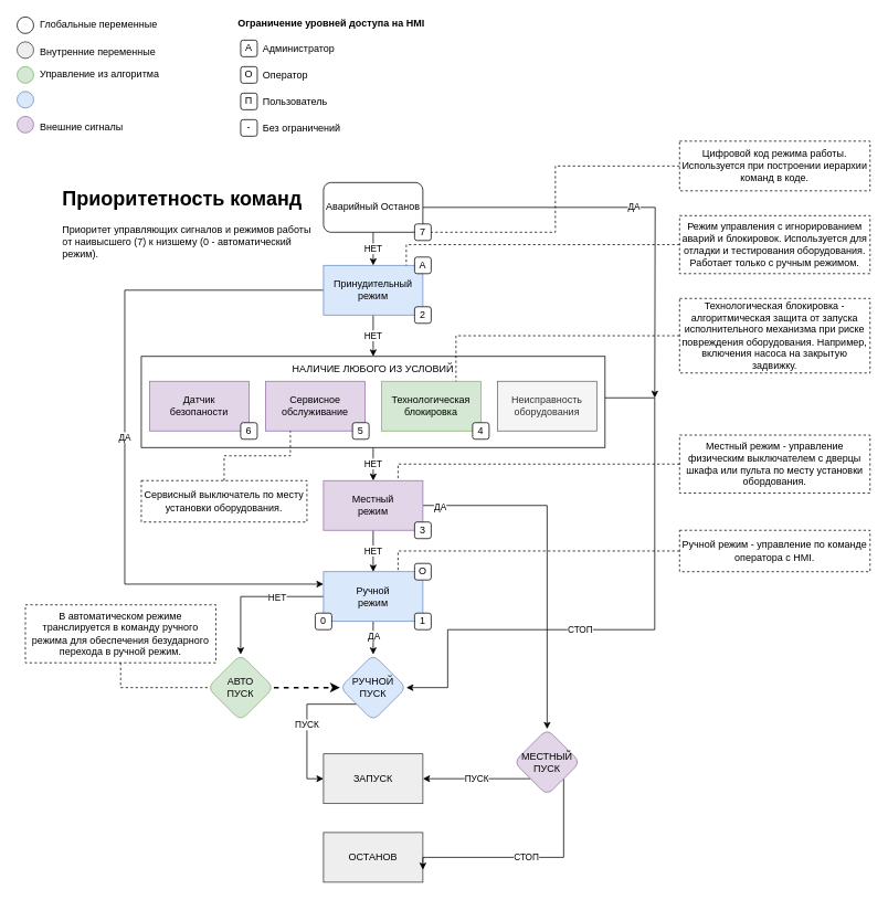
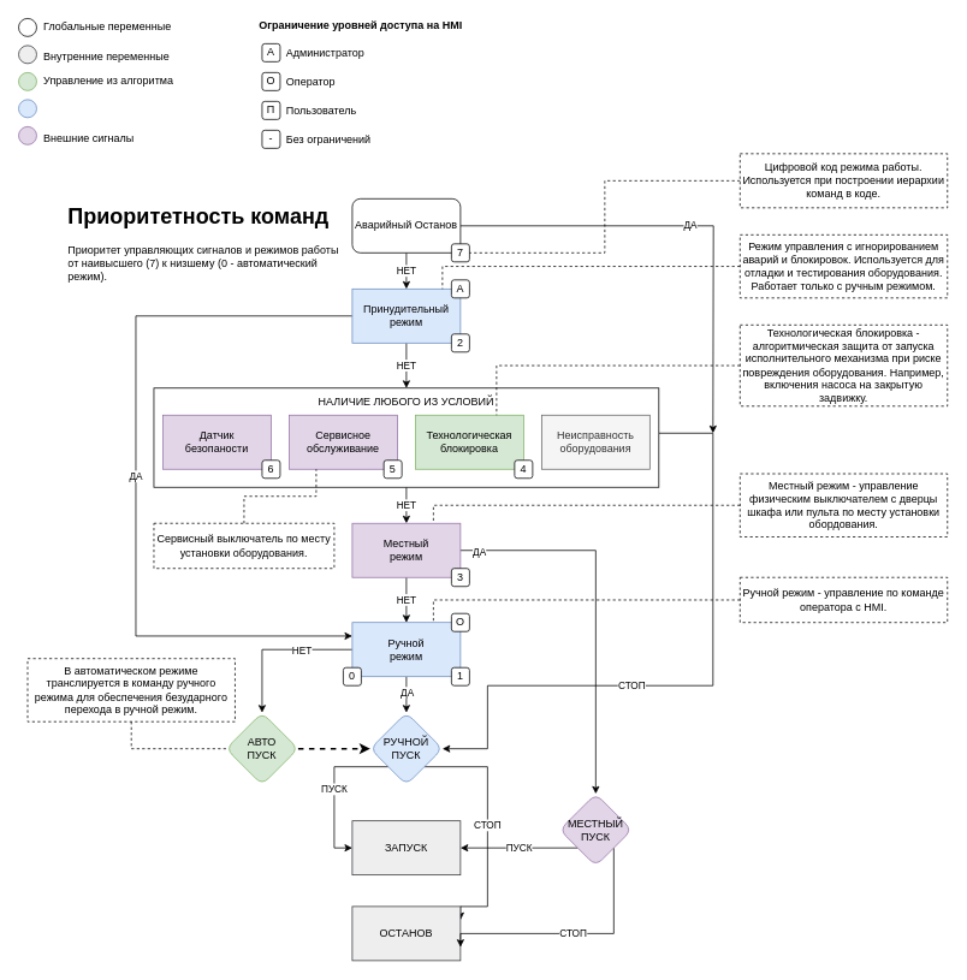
  <mxCell id="0" />
  <mxCell id="1" parent="0" />
  <mxCell id="2" value="НЕТ" style="edgeStyle=orthogonalEdgeStyle;rounded=0;orthogonalLoop=1;jettySize=auto;html=1;entryX=0.5;entryY=0;entryDx=0;entryDy=0;" parent="1" source="4" target="28" edge="1"><mxGeometry relative="1" as="geometry" /></mxCell>
  <mxCell id="3" value="СТОП" style="edgeStyle=orthogonalEdgeStyle;rounded=0;orthogonalLoop=1;jettySize=auto;html=1;entryX=1;entryY=0.5;entryDx=0;entryDy=0;" parent="1" source="4" target="19" edge="1"><mxGeometry x="0.211" relative="1" as="geometry"><Array as="points"><mxPoint x="790" y="480" /><mxPoint x="790" y="760" /><mxPoint x="540" y="760" /><mxPoint x="540" y="830" /></Array><mxPoint as="offset" /></mxGeometry></mxCell>
  <mxCell id="4" value="&lt;div style=&quot;text-align: justify&quot;&gt;&lt;br&gt;&lt;/div&gt;" style="rounded=0;whiteSpace=wrap;html=1;shadow=0;glass=0;labelBackgroundColor=#FFFFFF;labelBorderColor=none;sketch=0;" parent="1" vertex="1"><mxGeometry x="170" y="430" width="560" height="110" as="geometry" /></mxCell>
  <mxCell id="5" value="НЕТ" style="edgeStyle=orthogonalEdgeStyle;rounded=0;orthogonalLoop=1;jettySize=auto;html=1;exitX=0.5;exitY=1;exitDx=0;exitDy=0;entryX=0.5;entryY=0;entryDx=0;entryDy=0;" parent="1" source="7" target="34" edge="1"><mxGeometry relative="1" as="geometry" /></mxCell>
  <mxCell id="6" value="ДА" style="edgeStyle=orthogonalEdgeStyle;rounded=0;orthogonalLoop=1;jettySize=auto;html=1;entryX=0;entryY=0.25;entryDx=0;entryDy=0;" parent="1" source="7" target="16" edge="1"><mxGeometry relative="1" as="geometry"><Array as="points"><mxPoint x="150" y="350" /><mxPoint x="150" y="705" /></Array></mxGeometry></mxCell>
  <mxCell id="7" value="Принудительный режим" style="rounded=0;whiteSpace=wrap;html=1;shadow=0;glass=0;sketch=0;fillColor=#dae8fc;strokeColor=#6c8ebf;" parent="1" vertex="1"><mxGeometry x="390" y="320" width="120" height="60" as="geometry" /></mxCell>
  <mxCell id="8" value="НЕТ" style="edgeStyle=orthogonalEdgeStyle;rounded=0;orthogonalLoop=1;jettySize=auto;html=1;exitX=0.5;exitY=1;exitDx=0;exitDy=0;entryX=0.5;entryY=0;entryDx=0;entryDy=0;" parent="1" source="10" target="7" edge="1"><mxGeometry relative="1" as="geometry" /></mxCell>
  <mxCell id="9" value="ДА" style="edgeStyle=orthogonalEdgeStyle;rounded=0;orthogonalLoop=1;jettySize=auto;html=1;" parent="1" source="10" edge="1"><mxGeometry relative="1" as="geometry"><mxPoint x="790" y="480" as="targetPoint" /></mxGeometry></mxCell>
  <mxCell id="10" value="Аварийный Останов" style="rounded=1;whiteSpace=wrap;html=1;shadow=0;glass=0;sketch=0;" parent="1" vertex="1"><mxGeometry x="390" y="220" width="120" height="60" as="geometry" /></mxCell>
  <mxCell id="11" value="&lt;h1&gt;Приоритетность команд&lt;/h1&gt;&lt;p&gt;Приоритет управляющих сигналов и режимов работы от наивысшего (7) к низшему (0 - автоматический режим).&lt;/p&gt;" style="text;html=1;strokeColor=none;fillColor=none;spacing=5;spacingTop=-20;whiteSpace=wrap;overflow=hidden;rounded=0;shadow=0;glass=0;sketch=0;" parent="1" vertex="1"><mxGeometry x="70" y="220" width="310" height="120" as="geometry" /></mxCell>
  <mxCell id="12" value="" style="edgeStyle=orthogonalEdgeStyle;rounded=0;orthogonalLoop=1;jettySize=auto;exitX=0.5;exitY=1;exitDx=0;exitDy=0;entryX=0.5;entryY=0;entryDx=0;entryDy=0;html=1;" parent="1" source="16" target="19" edge="1"><mxGeometry relative="1" as="geometry"><Array as="points"><mxPoint x="450" y="770" /><mxPoint x="450" y="770" /></Array></mxGeometry></mxCell>
  <mxCell id="13" value="ДА" style="edgeLabel;html=1;align=center;verticalAlign=middle;resizable=0;points=[];" parent="12" vertex="1" connectable="0"><mxGeometry x="0.364" y="1" relative="1" as="geometry"><mxPoint x="-1" y="-10" as="offset" /></mxGeometry></mxCell>
  <mxCell id="14" style="edgeStyle=orthogonalEdgeStyle;rounded=0;orthogonalLoop=1;jettySize=auto;html=1;exitX=0;exitY=0.5;exitDx=0;exitDy=0;entryX=0.5;entryY=0;entryDx=0;entryDy=0;" parent="1" source="16" target="33" edge="1"><mxGeometry relative="1" as="geometry" /></mxCell>
  <mxCell id="15" value="НЕТ" style="edgeLabel;html=1;align=center;verticalAlign=middle;resizable=0;points=[];" parent="14" vertex="1" connectable="0"><mxGeometry x="-0.333" relative="1" as="geometry"><mxPoint as="offset" /></mxGeometry></mxCell>
  <mxCell id="16" value="Ручной&lt;br&gt;режим" style="rounded=0;whiteSpace=wrap;html=1;shadow=0;glass=0;sketch=0;fillColor=#dae8fc;strokeColor=#6c8ebf;" parent="1" vertex="1"><mxGeometry x="390" y="690" width="120" height="60" as="geometry" /></mxCell>
+ <mxCell id="17" value="СТОП" style="edgeStyle=orthogonalEdgeStyle;rounded=0;orthogonalLoop=1;jettySize=auto;html=1;exitX=1;exitY=1;exitDx=0;exitDy=0;entryX=1;entryY=0.25;entryDx=0;entryDy=0;" parent="1" source="19" target="20" edge="1"><mxGeometry relative="1" as="geometry"><Array as="points"><mxPoint x="540" y="850" /><mxPoint x="540" y="1005" /></Array></mxGeometry></mxCell>
  <mxCell id="18" value="ПУСК" style="edgeStyle=orthogonalEdgeStyle;rounded=0;orthogonalLoop=1;jettySize=auto;html=1;exitX=0;exitY=1;exitDx=0;exitDy=0;entryX=0;entryY=0.5;entryDx=0;entryDy=0;" parent="1" source="19" target="21" edge="1"><mxGeometry relative="1" as="geometry"><Array as="points"><mxPoint x="370" y="850" /><mxPoint x="370" y="940" /></Array></mxGeometry></mxCell>
  <mxCell id="19" value="РУЧНОЙ&lt;br&gt;ПУСК" style="rhombus;whiteSpace=wrap;html=1;rounded=1;shadow=0;glass=0;sketch=0;fillColor=#dae8fc;strokeColor=#6c8ebf;" parent="1" vertex="1"><mxGeometry x="410" y="790" width="80" height="80" as="geometry" /></mxCell>
  <mxCell id="20" value="ОСТАНОВ" style="rounded=0;whiteSpace=wrap;html=1;shadow=0;glass=0;sketch=0;fillColor=#eeeeee;strokeColor=#36393d;" parent="1" vertex="1"><mxGeometry x="390" y="1005" width="120" height="60" as="geometry" /></mxCell>
  <mxCell id="21" value="ЗАПУСК" style="rounded=0;whiteSpace=wrap;html=1;shadow=0;glass=0;sketch=0;fillColor=#eeeeee;strokeColor=#36393d;" parent="1" vertex="1"><mxGeometry x="390" y="910" width="120" height="60" as="geometry" /></mxCell>
  <mxCell id="22" value="Датчик&lt;br&gt;безопаности" style="rounded=0;whiteSpace=wrap;html=1;shadow=0;glass=0;sketch=0;fillColor=#e1d5e7;strokeColor=#9673a6;" parent="1" vertex="1"><mxGeometry x="180" y="460" width="120" height="60" as="geometry" /></mxCell>
  <mxCell id="23" value="Сервисное&lt;br&gt;обслуживание" style="rounded=0;whiteSpace=wrap;html=1;shadow=0;glass=0;sketch=0;fillColor=#e1d5e7;strokeColor=#9673a6;" parent="1" vertex="1"><mxGeometry x="320" y="460" width="120" height="60" as="geometry" /></mxCell>
  <mxCell id="24" value="Технологическая&lt;br&gt;блокировка" style="rounded=0;whiteSpace=wrap;html=1;shadow=0;glass=0;sketch=0;fillColor=#d5e8d4;strokeColor=#82b366;" parent="1" vertex="1"><mxGeometry x="460" y="460" width="120" height="60" as="geometry" /></mxCell>
  <mxCell id="25" style="edgeStyle=orthogonalEdgeStyle;rounded=0;orthogonalLoop=1;jettySize=auto;html=1;exitX=1;exitY=0.5;exitDx=0;exitDy=0;" parent="1" source="28" target="31" edge="1"><mxGeometry relative="1" as="geometry" /></mxCell>
  <mxCell id="26" value="ДА" style="edgeLabel;html=1;align=center;verticalAlign=middle;resizable=0;points=[];" parent="25" vertex="1" connectable="0"><mxGeometry x="-0.903" y="-1" relative="1" as="geometry"><mxPoint as="offset" /></mxGeometry></mxCell>
  <mxCell id="27" value="НЕТ" style="edgeStyle=orthogonalEdgeStyle;rounded=0;orthogonalLoop=1;jettySize=auto;html=1;" parent="1" source="28" target="16" edge="1"><mxGeometry relative="1" as="geometry" /></mxCell>
  <mxCell id="28" value="Местный&lt;br&gt;режим" style="rounded=0;whiteSpace=wrap;html=1;shadow=0;glass=0;sketch=0;fillColor=#e1d5e7;strokeColor=#9673a6;" parent="1" vertex="1"><mxGeometry x="390" y="580" width="120" height="60" as="geometry" /></mxCell>
  <mxCell id="29" value="СТОП" style="edgeStyle=orthogonalEdgeStyle;rounded=0;orthogonalLoop=1;jettySize=auto;html=1;exitX=1;exitY=1;exitDx=0;exitDy=0;entryX=1;entryY=0.75;entryDx=0;entryDy=0;" parent="1" source="31" target="20" edge="1"><mxGeometry relative="1" as="geometry"><Array as="points"><mxPoint x="680" y="1035" /></Array></mxGeometry></mxCell>
  <mxCell id="30" value="ПУСК" style="edgeStyle=orthogonalEdgeStyle;rounded=0;orthogonalLoop=1;jettySize=auto;html=1;exitX=0;exitY=1;exitDx=0;exitDy=0;entryX=1;entryY=0.5;entryDx=0;entryDy=0;" parent="1" source="31" target="21" edge="1"><mxGeometry relative="1" as="geometry"><Array as="points"><mxPoint x="570" y="940" /></Array></mxGeometry></mxCell>
  <mxCell id="31" value="МЕСТНЫЙ&lt;br&gt;ПУСК" style="rhombus;whiteSpace=wrap;html=1;rounded=1;shadow=0;glass=0;sketch=0;fillColor=#e1d5e7;strokeColor=#9673a6;" parent="1" vertex="1"><mxGeometry x="620" y="880" width="80" height="80" as="geometry" /></mxCell>
  <mxCell id="32" value="" style="edgeStyle=orthogonalEdgeStyle;rounded=0;orthogonalLoop=1;jettySize=auto;html=1;entryX=0;entryY=0.5;entryDx=0;entryDy=0;dashed=1;strokeWidth=2;" parent="1" source="33" target="19" edge="1"><mxGeometry relative="1" as="geometry" /></mxCell>
  <mxCell id="33" value="АВТО&lt;br&gt;ПУСК" style="rhombus;whiteSpace=wrap;html=1;rounded=1;shadow=0;glass=0;sketch=0;fillColor=#d5e8d4;strokeColor=#82b366;" parent="1" vertex="1"><mxGeometry x="250" y="790" width="80" height="80" as="geometry" /></mxCell>
  <mxCell id="34" value="НАЛИЧИЕ ЛЮБОГО ИЗ УСЛОВИЙ" style="text;html=1;strokeColor=none;fillColor=none;align=center;verticalAlign=middle;whiteSpace=wrap;rounded=0;shadow=0;glass=0;labelBackgroundColor=#FFFFFF;labelBorderColor=none;sketch=0;" parent="1" vertex="1"><mxGeometry x="335" y="430" width="230" height="30" as="geometry" /></mxCell>
  <mxCell id="35" value="Неисправность&lt;br&gt;оборудования" style="rounded=0;whiteSpace=wrap;html=1;shadow=0;glass=0;sketch=0;fillColor=#f5f5f5;fontColor=#333333;strokeColor=#666666;" parent="1" vertex="1"><mxGeometry x="600" y="460" width="120" height="60" as="geometry" /></mxCell>
  <mxCell id="36" value="" style="ellipse;whiteSpace=wrap;html=1;rounded=1;shadow=0;glass=0;labelBackgroundColor=#FFFFFF;labelBorderColor=none;sketch=0;" parent="1" vertex="1"><mxGeometry x="20" y="20" width="20" height="20" as="geometry" /></mxCell>
  <mxCell id="37" value="" style="ellipse;whiteSpace=wrap;html=1;rounded=1;shadow=0;glass=0;labelBackgroundColor=#FFFFFF;labelBorderColor=none;sketch=0;fillColor=#eeeeee;strokeColor=#36393d;" parent="1" vertex="1"><mxGeometry x="20" y="50" width="20" height="20" as="geometry" /></mxCell>
  <mxCell id="38" value="" style="ellipse;whiteSpace=wrap;html=1;rounded=1;shadow=0;glass=0;labelBackgroundColor=#FFFFFF;labelBorderColor=none;sketch=0;fillColor=#d5e8d4;strokeColor=#82b366;" parent="1" vertex="1"><mxGeometry x="20" y="80" width="20" height="20" as="geometry" /></mxCell>
  <mxCell id="39" value="" style="ellipse;whiteSpace=wrap;html=1;rounded=1;shadow=0;glass=0;labelBackgroundColor=#FFFFFF;labelBorderColor=none;sketch=0;fillColor=#dae8fc;strokeColor=#6c8ebf;" parent="1" vertex="1"><mxGeometry x="20" y="110" width="20" height="20" as="geometry" /></mxCell>
  <mxCell id="40" value="" style="ellipse;whiteSpace=wrap;html=1;rounded=1;shadow=0;glass=0;labelBackgroundColor=#FFFFFF;labelBorderColor=none;sketch=0;fillColor=#e1d5e7;strokeColor=#9673a6;" parent="1" vertex="1"><mxGeometry x="20" y="140" width="20" height="20" as="geometry" /></mxCell>
  <mxCell id="41" value="Глобальные переменные" style="text;html=1;strokeColor=none;fillColor=none;align=left;verticalAlign=middle;whiteSpace=wrap;rounded=0;shadow=0;glass=0;labelBackgroundColor=#FFFFFF;labelBorderColor=none;sketch=0;" parent="1" vertex="1"><mxGeometry x="46" y="22.5" width="150" height="15" as="geometry" /></mxCell>
  <mxCell id="42" value="Внутренние переменные" style="text;html=1;strokeColor=none;fillColor=none;align=left;verticalAlign=middle;whiteSpace=wrap;rounded=0;shadow=0;glass=0;labelBackgroundColor=#FFFFFF;labelBorderColor=none;sketch=0;" parent="1" vertex="1"><mxGeometry x="46" y="55" width="150" height="15" as="geometry" /></mxCell>
  <mxCell id="43" value="Управление из алгоритма" style="text;html=1;strokeColor=none;fillColor=none;align=left;verticalAlign=middle;whiteSpace=wrap;rounded=0;shadow=0;glass=0;labelBackgroundColor=#FFFFFF;labelBorderColor=none;sketch=0;" parent="1" vertex="1"><mxGeometry x="46" y="82.5" width="254" height="15" as="geometry" /></mxCell>
  <mxCell id="44" value="Внешние сигналы" style="text;html=1;strokeColor=none;fillColor=none;align=left;verticalAlign=middle;whiteSpace=wrap;rounded=0;shadow=0;glass=0;labelBackgroundColor=#FFFFFF;labelBorderColor=none;sketch=0;" parent="1" vertex="1"><mxGeometry x="46" y="145" width="150" height="15" as="geometry" /></mxCell>
  <mxCell id="45" value="7" style="text;html=1;strokeColor=default;fillColor=default;align=center;verticalAlign=middle;whiteSpace=wrap;rounded=1;" parent="1" vertex="1"><mxGeometry x="500" y="270" width="20" height="20" as="geometry" /></mxCell>
  <mxCell id="46" value="2" style="text;html=1;strokeColor=default;fillColor=default;align=center;verticalAlign=middle;whiteSpace=wrap;rounded=1;" parent="1" vertex="1"><mxGeometry x="500" y="370" width="20" height="20" as="geometry" /></mxCell>
  <mxCell id="47" value="6" style="text;html=1;strokeColor=default;fillColor=default;align=center;verticalAlign=middle;whiteSpace=wrap;rounded=1;" parent="1" vertex="1"><mxGeometry x="290" y="510" width="20" height="20" as="geometry" /></mxCell>
  <mxCell id="48" value="5" style="text;html=1;strokeColor=default;fillColor=default;align=center;verticalAlign=middle;whiteSpace=wrap;rounded=1;" parent="1" vertex="1"><mxGeometry x="425" y="510" width="20" height="20" as="geometry" /></mxCell>
  <mxCell id="49" value="4" style="text;html=1;strokeColor=default;fillColor=default;align=center;verticalAlign=middle;whiteSpace=wrap;rounded=1;" parent="1" vertex="1"><mxGeometry x="570" y="510" width="20" height="20" as="geometry" /></mxCell>
  <mxCell id="50" value="3" style="text;html=1;strokeColor=default;fillColor=default;align=center;verticalAlign=middle;whiteSpace=wrap;rounded=1;" parent="1" vertex="1"><mxGeometry x="500" y="630" width="20" height="20" as="geometry" /></mxCell>
  <mxCell id="51" value="1" style="text;html=1;strokeColor=default;fillColor=default;align=center;verticalAlign=middle;whiteSpace=wrap;rounded=1;" parent="1" vertex="1"><mxGeometry x="500" y="740" width="20" height="20" as="geometry" /></mxCell>
  <mxCell id="52" value="0" style="text;html=1;strokeColor=default;fillColor=default;align=center;verticalAlign=middle;whiteSpace=wrap;rounded=1;" parent="1" vertex="1"><mxGeometry x="380" y="740" width="20" height="20" as="geometry" /></mxCell>
  <mxCell id="53" style="edgeStyle=orthogonalEdgeStyle;rounded=0;orthogonalLoop=1;jettySize=auto;html=1;entryX=0.833;entryY=0;entryDx=0;entryDy=0;endArrow=none;endFill=0;dashed=1;entryPerimeter=0;" parent="1" source="54" target="7" edge="1"><mxGeometry relative="1" as="geometry" /></mxCell>
  <mxCell id="54" value="Режим управления с игнорированием аварий и блокировок. Используется для отладки и тестирования оборудования. Работает только с ручным режимом." style="text;html=1;strokeColor=default;fillColor=none;align=center;verticalAlign=middle;whiteSpace=wrap;rounded=0;dashed=1;strokeWidth=1;" parent="1" vertex="1"><mxGeometry x="820" y="260" width="230" height="70" as="geometry" /></mxCell>
  <mxCell id="55" style="edgeStyle=orthogonalEdgeStyle;rounded=0;orthogonalLoop=1;jettySize=auto;html=1;entryX=0.75;entryY=0;entryDx=0;entryDy=0;dashed=1;endArrow=none;endFill=0;" parent="1" source="56" target="24" edge="1"><mxGeometry relative="1" as="geometry" /></mxCell>
  <mxCell id="56" value="Технологическая блокировка - алгоритмическая защита от запуска исполнительного механизма при риске повреждения оборудования. Например, включения насоса на закрытую задвижку." style="text;html=1;strokeColor=default;fillColor=none;align=center;verticalAlign=middle;whiteSpace=wrap;rounded=0;dashed=1;strokeWidth=1;" parent="1" vertex="1"><mxGeometry x="820" y="360" width="230" height="90" as="geometry" /></mxCell>
  <mxCell id="57" style="edgeStyle=orthogonalEdgeStyle;rounded=0;orthogonalLoop=1;jettySize=auto;html=1;entryX=0.75;entryY=0;entryDx=0;entryDy=0;dashed=1;endArrow=none;endFill=0;" parent="1" source="58" target="28" edge="1"><mxGeometry relative="1" as="geometry" /></mxCell>
  <mxCell id="58" value="Местный режим - управление физическим выключателем с дверцы шкафа или пульта по месту установки обордования." style="text;html=1;strokeColor=default;fillColor=none;align=center;verticalAlign=middle;whiteSpace=wrap;rounded=0;dashed=1;strokeWidth=1;" parent="1" vertex="1"><mxGeometry x="820" y="525" width="230" height="70" as="geometry" /></mxCell>
  <mxCell id="59" style="edgeStyle=orthogonalEdgeStyle;rounded=0;orthogonalLoop=1;jettySize=auto;html=1;entryX=0.75;entryY=0;entryDx=0;entryDy=0;dashed=1;endArrow=none;endFill=0;" parent="1" source="60" target="16" edge="1"><mxGeometry relative="1" as="geometry" /></mxCell>
  <mxCell id="60" value="Ручной режим - управление по команде оператора с HMI." style="text;html=1;strokeColor=default;fillColor=none;align=center;verticalAlign=middle;whiteSpace=wrap;rounded=0;dashed=1;strokeWidth=1;" parent="1" vertex="1"><mxGeometry x="820" y="640" width="230" height="50" as="geometry" /></mxCell>
  <mxCell id="61" style="edgeStyle=orthogonalEdgeStyle;rounded=0;orthogonalLoop=1;jettySize=auto;html=1;entryX=0;entryY=0.5;entryDx=0;entryDy=0;dashed=1;endArrow=none;endFill=0;" parent="1" source="62" target="33" edge="1"><mxGeometry relative="1" as="geometry" /></mxCell>
  <mxCell id="62" value="В автоматическом режиме транслируется в команду ручного режима для обеспечения безударного перехода в ручной режим." style="text;html=1;strokeColor=default;fillColor=none;align=center;verticalAlign=middle;whiteSpace=wrap;rounded=0;dashed=1;strokeWidth=1;" parent="1" vertex="1"><mxGeometry x="30" y="730" width="230" height="70" as="geometry" /></mxCell>
  <mxCell id="63" style="edgeStyle=orthogonalEdgeStyle;rounded=0;orthogonalLoop=1;jettySize=auto;html=1;entryX=1;entryY=0.5;entryDx=0;entryDy=0;dashed=1;endArrow=none;endFill=0;strokeWidth=1;" parent="1" source="64" target="45" edge="1"><mxGeometry relative="1" as="geometry" /></mxCell>
  <mxCell id="64" value="Цифровой код режима работы.&lt;br&gt;Используется при построении иерархии команд в коде." style="text;html=1;strokeColor=default;fillColor=none;align=center;verticalAlign=middle;whiteSpace=wrap;rounded=0;dashed=1;strokeWidth=1;" parent="1" vertex="1"><mxGeometry x="820" y="170" width="230" height="60" as="geometry" /></mxCell>
  <mxCell id="65" style="edgeStyle=orthogonalEdgeStyle;rounded=0;orthogonalLoop=1;jettySize=auto;html=1;entryX=0.25;entryY=1;entryDx=0;entryDy=0;endArrow=none;endFill=0;dashed=1;" parent="1" source="66" target="23" edge="1"><mxGeometry relative="1" as="geometry" /></mxCell>
  <mxCell id="66" value="Сервисный выключатель по месту установки оборудования." style="text;html=1;strokeColor=default;fillColor=none;align=center;verticalAlign=middle;whiteSpace=wrap;rounded=0;dashed=1;strokeWidth=1;" parent="1" vertex="1"><mxGeometry x="170" y="580" width="200" height="50" as="geometry" /></mxCell>
  <mxCell id="67" value="A" style="text;html=1;strokeColor=default;fillColor=default;align=center;verticalAlign=middle;whiteSpace=wrap;rounded=1;" parent="1" vertex="1"><mxGeometry x="500" y="310" width="20" height="20" as="geometry" /></mxCell>
  <mxCell id="68" value="O" style="text;html=1;strokeColor=default;fillColor=default;align=center;verticalAlign=middle;whiteSpace=wrap;rounded=1;" parent="1" vertex="1"><mxGeometry x="500" y="680" width="20" height="20" as="geometry" /></mxCell>
  <mxCell id="69" value="A" style="text;html=1;strokeColor=default;fillColor=default;align=center;verticalAlign=middle;whiteSpace=wrap;rounded=1;" parent="1" vertex="1"><mxGeometry x="290" y="48" width="20" height="20" as="geometry" /></mxCell>
  <mxCell id="70" value="O" style="text;html=1;strokeColor=default;fillColor=default;align=center;verticalAlign=middle;whiteSpace=wrap;rounded=1;" parent="1" vertex="1"><mxGeometry x="290" y="80" width="20" height="20" as="geometry" /></mxCell>
  <mxCell id="71" value="Администратор" style="text;html=1;strokeColor=none;fillColor=none;align=left;verticalAlign=middle;whiteSpace=wrap;rounded=0;shadow=0;glass=0;labelBackgroundColor=#FFFFFF;labelBorderColor=none;sketch=0;" parent="1" vertex="1"><mxGeometry x="315" y="51" width="150" height="15" as="geometry" /></mxCell>
  <mxCell id="72" value="Оператор" style="text;html=1;strokeColor=none;fillColor=none;align=left;verticalAlign=middle;whiteSpace=wrap;rounded=0;shadow=0;glass=0;labelBackgroundColor=#FFFFFF;labelBorderColor=none;sketch=0;" parent="1" vertex="1"><mxGeometry x="315" y="83" width="150" height="15" as="geometry" /></mxCell>
  <mxCell id="73" value="П" style="text;html=1;strokeColor=default;fillColor=default;align=center;verticalAlign=middle;whiteSpace=wrap;rounded=1;" parent="1" vertex="1"><mxGeometry x="290" y="112" width="20" height="20" as="geometry" /></mxCell>
  <mxCell id="74" value="Пользователь" style="text;html=1;strokeColor=none;fillColor=none;align=left;verticalAlign=middle;whiteSpace=wrap;rounded=0;shadow=0;glass=0;labelBackgroundColor=#FFFFFF;labelBorderColor=none;sketch=0;" parent="1" vertex="1"><mxGeometry x="315" y="115.5" width="150" height="15" as="geometry" /></mxCell>
  <mxCell id="75" value="&lt;b&gt;Ограничение уровней доступа на HMI&lt;/b&gt;" style="text;html=1;strokeColor=none;fillColor=none;align=left;verticalAlign=middle;whiteSpace=wrap;rounded=0;shadow=0;glass=0;labelBackgroundColor=#FFFFFF;labelBorderColor=none;sketch=0;" parent="1" vertex="1"><mxGeometry x="285" y="20" width="235" height="15" as="geometry" /></mxCell>
  <mxCell id="76" value="-" style="text;html=1;strokeColor=default;fillColor=default;align=center;verticalAlign=middle;whiteSpace=wrap;rounded=1;" parent="1" vertex="1"><mxGeometry x="290" y="144" width="20" height="20" as="geometry" /></mxCell>
  <mxCell id="77" value="Без ограничений" style="text;html=1;strokeColor=none;fillColor=none;align=left;verticalAlign=middle;whiteSpace=wrap;rounded=0;shadow=0;glass=0;labelBackgroundColor=#FFFFFF;labelBorderColor=none;sketch=0;" parent="1" vertex="1"><mxGeometry x="315" y="147.5" width="150" height="15" as="geometry" /></mxCell>
